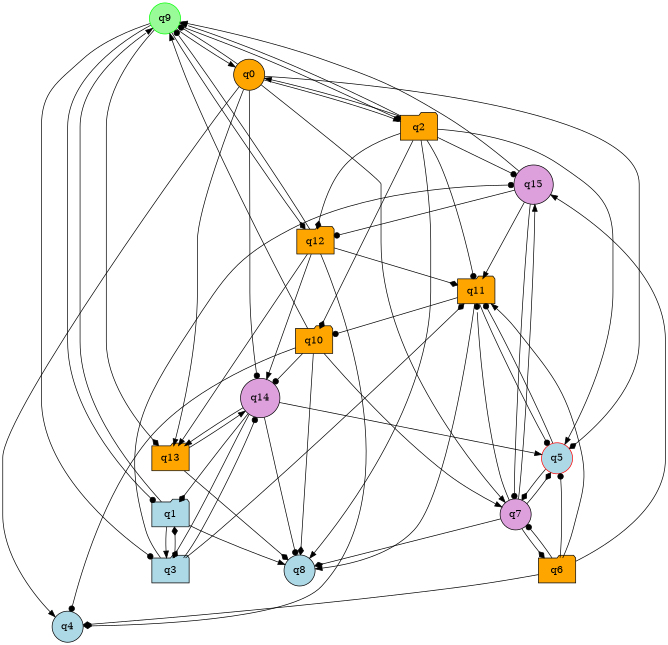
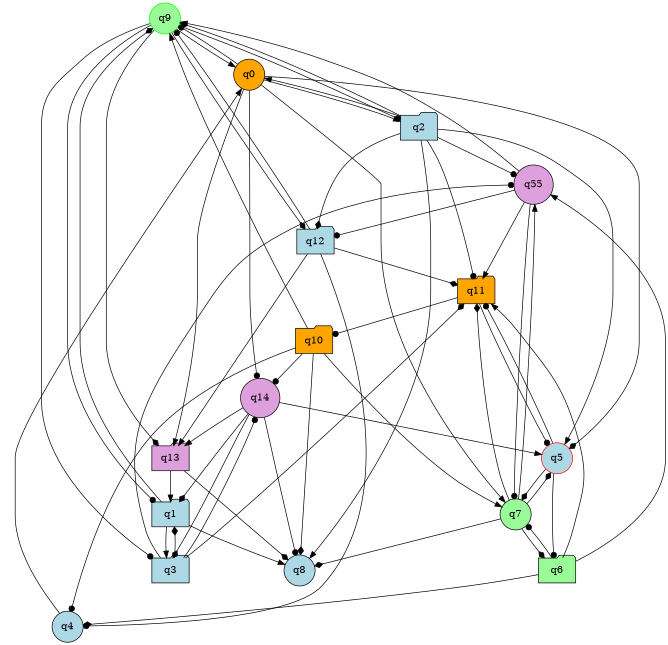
  digraph {
    node [fillcolor=lightblue shape=circle style=filled]
    edge [arrowhead=normal]
    q9 [color=green fillcolor=palegreen initial=1]
    q0 [fillcolor=orange]
-   q2 [fillcolor=orange shape=folder]
-   q13 [fillcolor=orange shape=folder]
+   q2 [shape=folder]
+   q13 [fillcolor=plum shape=folder]
    q1 [shape=folder]
    q3 [shape=folder]
-   q12 [fillcolor=orange shape=folder]
+   q12 [shape=folder]
    q5 [color=red final=1]
-   q7 [fillcolor=plum]
+   q7 [fillcolor=palegreen]
    q14 [fillcolor=plum]
    q11 [fillcolor=orange shape=folder]
    q8
    q10 [fillcolor=orange shape=folder]
-   q15 [fillcolor=plum]
+   q15 [fillcolor=plum label=q55]
    q4
-   q6 [fillcolor=orange shape=folder]
+   q6 [fillcolor=palegreen shape=folder]
    q9 -> q0
    q9 -> q2 [arrowhead=dot]
    q9 -> q13 [arrowhead=diamond]
    q9 -> q1 [arrowhead=dot]
    q9 -> q3 [arrowhead=dot]
    q9 -> q12 [arrowhead=diamond]
    q0 -> q9 [arrowhead=dot]
    q0 -> q2
    q0 -> q13
    q0 -> q5 [arrowhead=diamond]
    q0 -> q7
    q0 -> q14 [arrowhead=dot]
-   q2 -> q9
+   q2 -> q9 [arrowhead=diamond]
    q2 -> q0
    q2 -> q12 [arrowhead=diamond]
    q2 -> q5
    q2 -> q11 [arrowhead=dot]
    q2 -> q8
-   q2 -> q10 [arrowhead=diamond]
    q2 -> q15 [arrowhead=dot]
-   q13 -> q14
+   q13 -> q1
    q13 -> q8 [arrowhead=diamond]
-   q1 -> q9
+   q1 -> q9 [arrowhead=diamond]
    q1 -> q3
    q1 -> q8
    q3 -> q1 [arrowhead=diamond]
    q3 -> q14 [arrowhead=dot]
    q3 -> q11 [arrowhead=diamond]
    q3 -> q15 [arrowhead=dot]
    q12 -> q9 [arrowhead=dot]
    q12 -> q13
-   q12 -> q14
    q12 -> q11 [arrowhead=diamond]
-   q12 -> q4 [arrowhead=diamond]
+   q12 -> q4 [arrowhead=dot]
    q5 -> q7 [arrowhead=diamond]
    q5 -> q11 [arrowhead=dot]
-   q6 -> q5 [arrowhead=dot]
+   q5 -> q6 [arrowhead=dot]
    q7 -> q5 [arrowhead=diamond]
-   q7 -> q11 [arrowhead=dot]
+   q7 -> q11 [arrowhead=diamond]
    q7 -> q8 [arrowhead=diamond]
    q7 -> q15
    q7 -> q6 [arrowhead=diamond]
    q14 -> q13
    q14 -> q1 [arrowhead=diamond]
    q14 -> q3 [arrowhead=diamond]
    q14 -> q5
    q14 -> q8 [arrowhead=dot]
    q11 -> q5 [arrowhead=dot]
-   q11 -> q8
    q11 -> q10 [arrowhead=dot]
    q10 -> q9
    q10 -> q7
    q10 -> q14 [arrowhead=dot]
    q10 -> q8 [arrowhead=diamond]
    q10 -> q4 [arrowhead=dot]
    q15 -> q9
    q15 -> q12 [arrowhead=dot]
    q15 -> q7 [arrowhead=dot]
    q15 -> q11
-   q0 -> q4
+   q4 -> q0
    q6 -> q7 [arrowhead=dot]
    q6 -> q11
    q6 -> q15
    q6 -> q4 [arrowhead=diamond]
  }
